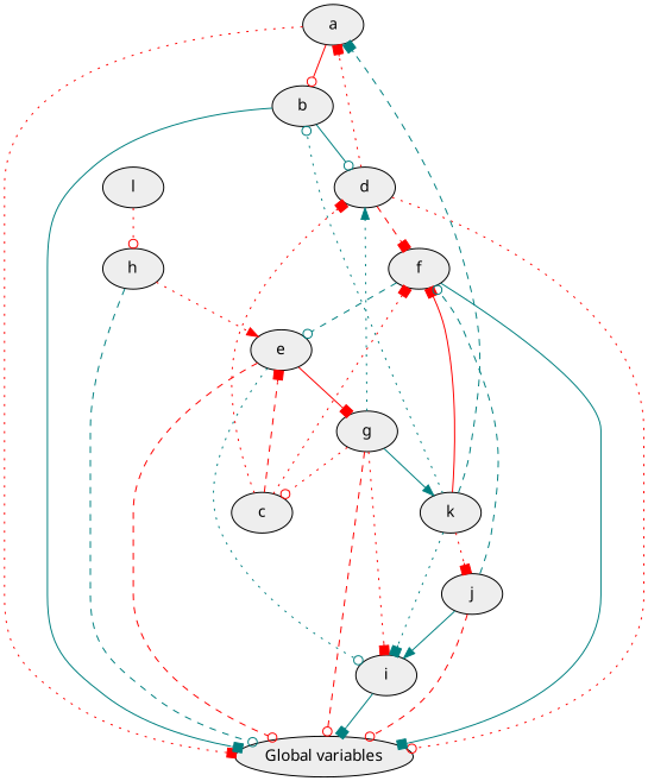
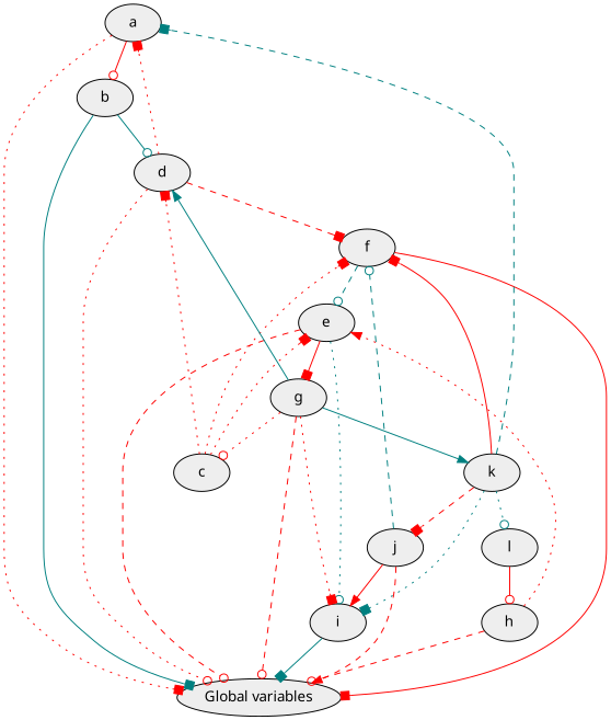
  digraph {
    node [fillcolor="#eeeeee" fontname="Sans-Serif" style=filled]
    edge [arrowhead=box color=red fontname="Sans-Serif" style=dotted]
    n1 [label="Global variables"]
    n2 [label=a]
    n3 [label=b]
    n4 [label=d]
    n5 [label=f]
    n6 [label=c]
    n7 [label=e]
    n8 [label=g]
    n9 [label=i]
    n10 [label=k]
    n11 [label=j]
    n12 [label=h]
    n13 [label=l]
    n2 -> n1
    n2 -> n3 [arrowhead=odot style=solid]
    n3 -> n1 [color=teal style=solid]
    n3 -> n4 [arrowhead=odot color=teal style=solid]
    n4 -> n1 [arrowhead=odot]
    n4 -> n2
    n4 -> n5 [style=dashed]
-   n5 -> n1 [color=teal style=solid]
+   n5 -> n1 [style=solid]
    n5 -> n7 [arrowhead=odot color=teal style=dashed]
    n6 -> n4
    n6 -> n5
-   n6 -> n7 [style=dashed]
+   n6 -> n7
    n7 -> n1 [arrowhead=odot style=dashed]
    n7 -> n8 [style=solid]
    n7 -> n9 [arrowhead=odot color=teal]
    n8 -> n1 [arrowhead=odot style=dashed]
-   n8 -> n4 [arrowhead=normal color=teal]
+   n8 -> n4 [arrowhead=normal color=teal style=solid]
    n8 -> n6 [arrowhead=odot]
    n8 -> n9
    n8 -> n10 [arrowhead=normal color=teal style=solid]
    n9 -> n1 [color=teal style=solid]
    n10 -> n2 [color=teal style=dashed]
-   n10 -> n3 [arrowhead=odot color=teal]
+   n10 -> n13 [arrowhead=odot color=teal]
    n10 -> n5 [style=solid]
    n10 -> n9 [color=teal]
-   n10 -> n11
-   n11 -> n1 [arrowhead=odot style=dashed]
+   n10 -> n11 [style=dashed]
+   n11 -> n1 [arrowhead=normal style=dashed]
    n11 -> n5 [arrowhead=odot color=teal style=dashed]
-   n11 -> n9 [arrowhead=normal color=teal style=solid]
-   n12 -> n1 [arrowhead=odot color=teal style=dashed]
+   n11 -> n9 [arrowhead=normal style=solid]
+   n12 -> n1 [arrowhead=odot style=dashed]
    n12 -> n7 [arrowhead=normal]
-   n13 -> n12 [arrowhead=odot]
+   n13 -> n12 [arrowhead=odot style=solid]
  }
